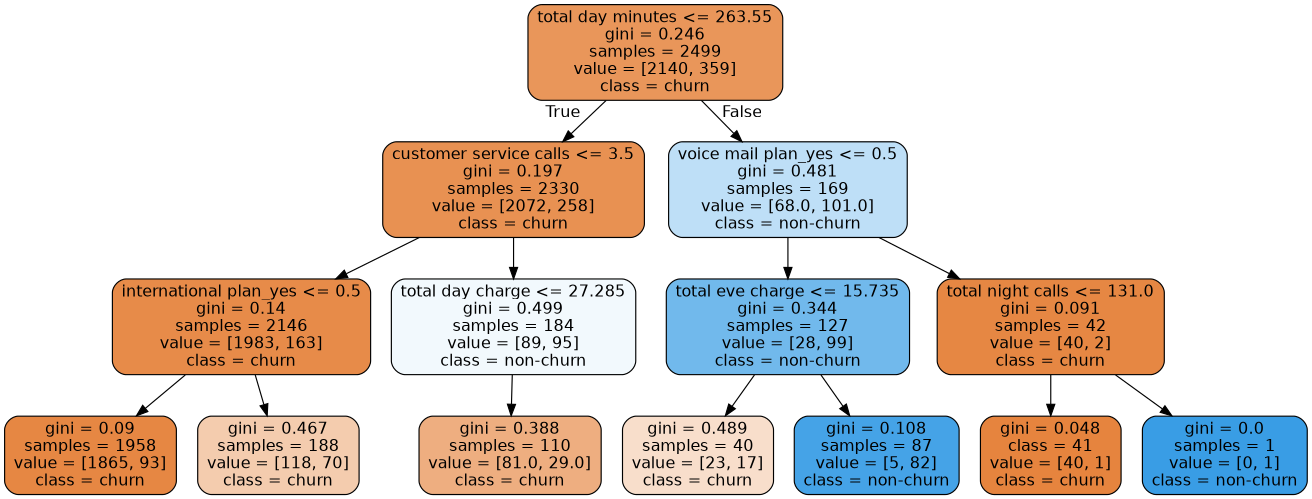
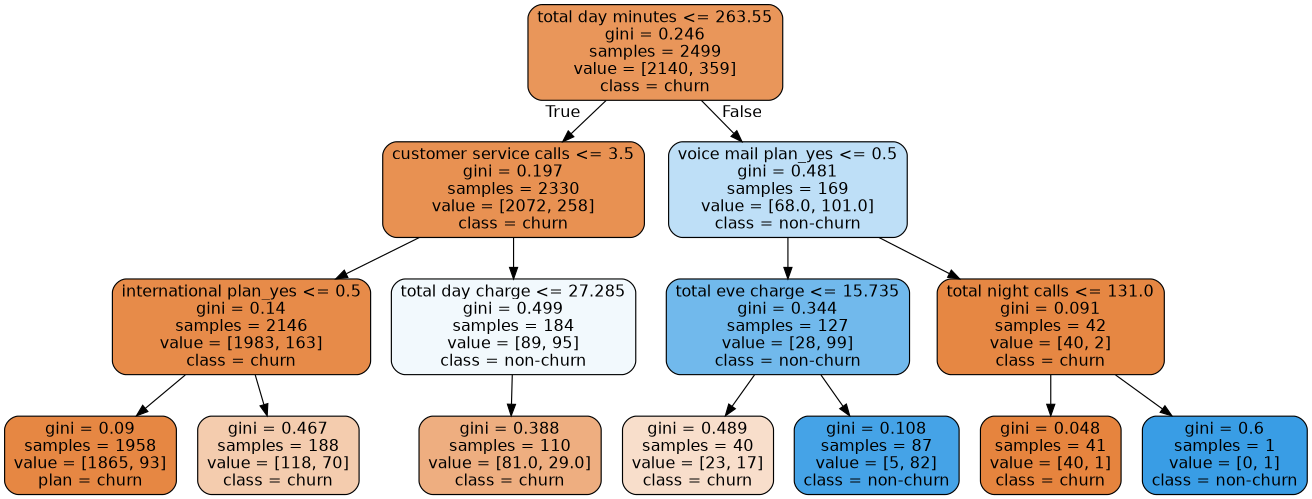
  digraph {
    node [color=black fillcolor="#e68743" fontname=helvetica shape=box style="filled, rounded"]
    edge [fontname=helvetica]
    n1 [fillcolor="#e9965a" label="total day minutes <= 263.55\ngini = 0.246\nsamples = 2499\nvalue = [2140, 359]\nclass = churn"]
    n2 [fillcolor="#e89152" label="customer service calls <= 3.5\ngini = 0.197\nsamples = 2330\nvalue = [2072, 258]\nclass = churn"]
    n3 [fillcolor="#bedff7" label="voice mail plan_yes <= 0.5\ngini = 0.481\nsamples = 169\nvalue = [68.0, 101.0]\nclass = non-churn"]
    n4 [fillcolor="#e78b49" label="international plan_yes <= 0.5\ngini = 0.14\nsamples = 2146\nvalue = [1983, 163]\nclass = churn"]
    n5 [fillcolor="#f2f9fd" label="total day charge <= 27.285\ngini = 0.499\nsamples = 184\nvalue = [89, 95]\nclass = non-churn"]
    n6 [fillcolor="#71b9ec" label="total eve charge <= 15.735\ngini = 0.344\nsamples = 127\nvalue = [28, 99]\nclass = non-churn"]
    n7 [label="total night calls <= 131.0\ngini = 0.091\nsamples = 42\nvalue = [40, 2]\nclass = churn"]
-   n8 [label="gini = 0.09\nsamples = 1958\nvalue = [1865, 93]\nclass = churn"]
+   n8 [label="gini = 0.09\nsamples = 1958\nvalue = [1865, 93]\nplan = churn"]
    n9 [fillcolor="#f4ccae" label="gini = 0.467\nsamples = 188\nvalue = [118, 70]\nclass = churn"]
    n10 [fillcolor="#eeae80" label="gini = 0.388\nsamples = 110\nvalue = [81.0, 29.0]\nclass = churn"]
    n11 [fillcolor="#f8decb" label="gini = 0.489\nsamples = 40\nvalue = [23, 17]\nclass = churn"]
    n12 [fillcolor="#45a3e7" label="gini = 0.108\nsamples = 87\nvalue = [5, 82]\nclass = non-churn"]
-   n13 [fillcolor="#e6843e" label="gini = 0.048\nclass = 41\nvalue = [40, 1]\nclass = churn"]
-   n14 [fillcolor="#399de5" label="gini = 0.0\nsamples = 1\nvalue = [0, 1]\nclass = non-churn"]
+   n13 [fillcolor="#e6843e" label="gini = 0.048\nsamples = 41\nvalue = [40, 1]\nclass = churn"]
+   n14 [fillcolor="#399de5" label="gini = 0.6\nsamples = 1\nvalue = [0, 1]\nclass = non-churn"]
    n1 -> n2 [headlabel=True labelangle=45 labeldistance=2.5]
    n1 -> n3 [headlabel=False labelangle=-45 labeldistance=2.5]
    n2 -> n4
    n2 -> n5
    n3 -> n6
    n3 -> n7
    n4 -> n8
    n4 -> n9
    n5 -> n10
    n6 -> n11
    n6 -> n12
    n7 -> n13
    n7 -> n14
  }
